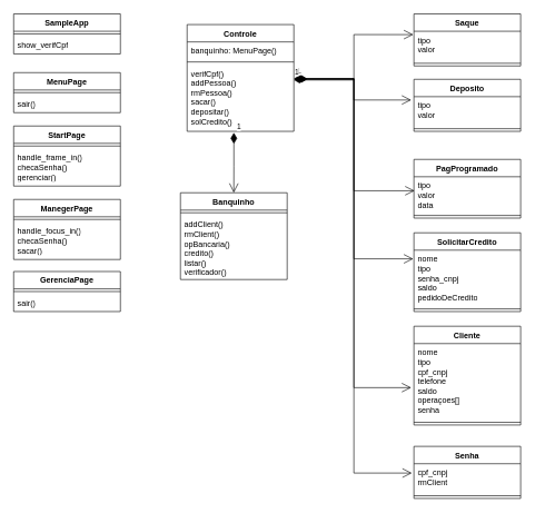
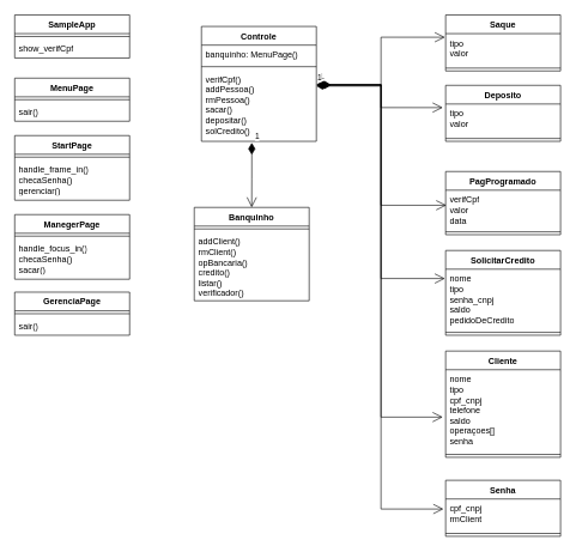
  <mxCell id="0" />
  <mxCell id="1" parent="0" />
  <mxCell id="2" value="Controle" style="swimlane;fontStyle=1;align=center;verticalAlign=top;childLayout=stackLayout;horizontal=1;startSize=26;horizontalStack=0;resizeParent=1;resizeParentMax=0;resizeLast=0;collapsible=1;marginBottom=0;whiteSpace=wrap;html=1;" parent="1" vertex="1"><mxGeometry x="280" y="36" width="160" height="160" as="geometry" /></mxCell>
  <mxCell id="3" value="banquinho: MenuPage()" style="text;strokeColor=none;fillColor=none;align=left;verticalAlign=top;spacingLeft=4;spacingRight=4;overflow=hidden;rotatable=0;points=[[0,0.5],[1,0.5]];portConstraint=eastwest;whiteSpace=wrap;html=1;" parent="2" vertex="1"><mxGeometry y="26" width="160" height="26" as="geometry" /></mxCell>
  <mxCell id="4" value="" style="line;strokeWidth=1;fillColor=none;align=left;verticalAlign=middle;spacingTop=-1;spacingLeft=3;spacingRight=3;rotatable=0;labelPosition=right;points=[];portConstraint=eastwest;strokeColor=inherit;" parent="2" vertex="1"><mxGeometry y="52" width="160" height="8" as="geometry" /></mxCell>
  <mxCell id="5" value="&lt;div&gt;verifCpf()&lt;/div&gt;&lt;div&gt;addPessoa()&lt;/div&gt;&lt;div&gt;rmPessoa()&lt;/div&gt;&lt;div&gt;sacar()&lt;/div&gt;&lt;div&gt;depositar()&lt;/div&gt;&lt;div&gt;solCredito()&lt;br&gt;&lt;/div&gt;&lt;div&gt;&lt;br&gt;&lt;/div&gt;" style="text;strokeColor=none;fillColor=none;align=left;verticalAlign=top;spacingLeft=4;spacingRight=4;overflow=hidden;rotatable=0;points=[[0,0.5],[1,0.5]];portConstraint=eastwest;whiteSpace=wrap;html=1;" parent="2" vertex="1"><mxGeometry y="60" width="160" height="100" as="geometry" /></mxCell>
  <mxCell id="6" value="Banquinho" style="swimlane;fontStyle=1;align=center;verticalAlign=top;childLayout=stackLayout;horizontal=1;startSize=26;horizontalStack=0;resizeParent=1;resizeParentMax=0;resizeLast=0;collapsible=1;marginBottom=0;whiteSpace=wrap;html=1;" parent="1" vertex="1"><mxGeometry x="270" y="288" width="160" height="130" as="geometry" /></mxCell>
  <mxCell id="7" value="" style="line;strokeWidth=1;fillColor=none;align=left;verticalAlign=middle;spacingTop=-1;spacingLeft=3;spacingRight=3;rotatable=0;labelPosition=right;points=[];portConstraint=eastwest;strokeColor=inherit;" parent="6" vertex="1"><mxGeometry y="26" width="160" height="8" as="geometry" /></mxCell>
  <mxCell id="8" value="&lt;div&gt;addClient()&lt;/div&gt;&lt;div&gt;rmClient()&lt;/div&gt;&lt;div&gt;opBancaria()&lt;/div&gt;&lt;div&gt;credito()&lt;/div&gt;&lt;div&gt;listar()&lt;/div&gt;&lt;div&gt;verificador()&lt;br&gt;&lt;/div&gt;" style="text;strokeColor=none;fillColor=none;align=left;verticalAlign=top;spacingLeft=4;spacingRight=4;overflow=hidden;rotatable=0;points=[[0,0.5],[1,0.5]];portConstraint=eastwest;whiteSpace=wrap;html=1;" parent="6" vertex="1"><mxGeometry y="34" width="160" height="96" as="geometry" /></mxCell>
  <mxCell id="9" value="1" style="endArrow=open;html=1;endSize=12;startArrow=diamondThin;startSize=14;startFill=1;edgeStyle=orthogonalEdgeStyle;align=left;verticalAlign=bottom;rounded=0;exitX=0.438;exitY=1.02;exitDx=0;exitDy=0;exitPerimeter=0;entryX=0.5;entryY=0;entryDx=0;entryDy=0;" parent="1" source="5" target="6" edge="1"><mxGeometry x="-1" y="3" relative="1" as="geometry"><mxPoint x="300" y="228" as="sourcePoint" /><mxPoint x="460" y="228" as="targetPoint" /><Array as="points"><mxPoint x="350" y="248" /><mxPoint x="350" y="248" /></Array></mxGeometry></mxCell>
  <mxCell id="10" value="Saque" style="swimlane;fontStyle=1;align=center;verticalAlign=top;childLayout=stackLayout;horizontal=1;startSize=26;horizontalStack=0;resizeParent=1;resizeParentMax=0;resizeLast=0;collapsible=1;marginBottom=0;whiteSpace=wrap;html=1;" parent="1" vertex="1"><mxGeometry x="620" y="20" width="160" height="78" as="geometry" /></mxCell>
  <mxCell id="11" value="&lt;div&gt;tipo&lt;/div&gt;&lt;div&gt;valor&lt;/div&gt;" style="text;strokeColor=none;fillColor=none;align=left;verticalAlign=top;spacingLeft=4;spacingRight=4;overflow=hidden;rotatable=0;points=[[0,0.5],[1,0.5]];portConstraint=eastwest;whiteSpace=wrap;html=1;" parent="10" vertex="1"><mxGeometry y="26" width="160" height="44" as="geometry" /></mxCell>
  <mxCell id="12" value="" style="line;strokeWidth=1;fillColor=none;align=left;verticalAlign=middle;spacingTop=-1;spacingLeft=3;spacingRight=3;rotatable=0;labelPosition=right;points=[];portConstraint=eastwest;strokeColor=inherit;" parent="10" vertex="1"><mxGeometry y="70" width="160" height="8" as="geometry" /></mxCell>
  <mxCell id="13" value="Deposito" style="swimlane;fontStyle=1;align=center;verticalAlign=top;childLayout=stackLayout;horizontal=1;startSize=26;horizontalStack=0;resizeParent=1;resizeParentMax=0;resizeLast=0;collapsible=1;marginBottom=0;whiteSpace=wrap;html=1;" parent="1" vertex="1"><mxGeometry x="620" y="118" width="160" height="78" as="geometry" /></mxCell>
  <mxCell id="14" value="&lt;div&gt;tipo&lt;/div&gt;&lt;div&gt;valor&lt;br&gt;&lt;/div&gt;" style="text;strokeColor=none;fillColor=none;align=left;verticalAlign=top;spacingLeft=4;spacingRight=4;overflow=hidden;rotatable=0;points=[[0,0.5],[1,0.5]];portConstraint=eastwest;whiteSpace=wrap;html=1;" parent="13" vertex="1"><mxGeometry y="26" width="160" height="44" as="geometry" /></mxCell>
  <mxCell id="15" value="" style="line;strokeWidth=1;fillColor=none;align=left;verticalAlign=middle;spacingTop=-1;spacingLeft=3;spacingRight=3;rotatable=0;labelPosition=right;points=[];portConstraint=eastwest;strokeColor=inherit;" parent="13" vertex="1"><mxGeometry y="70" width="160" height="8" as="geometry" /></mxCell>
  <mxCell id="16" value="PagProgramado" style="swimlane;fontStyle=1;align=center;verticalAlign=top;childLayout=stackLayout;horizontal=1;startSize=26;horizontalStack=0;resizeParent=1;resizeParentMax=0;resizeLast=0;collapsible=1;marginBottom=0;whiteSpace=wrap;html=1;" parent="1" vertex="1"><mxGeometry x="620" y="238" width="160" height="88" as="geometry" /></mxCell>
- <mxCell id="17" value="&lt;div&gt;tipo&lt;/div&gt;&lt;div&gt;valor&lt;/div&gt;&lt;div&gt;data&lt;br&gt;&lt;/div&gt;" style="text;strokeColor=none;fillColor=none;align=left;verticalAlign=top;spacingLeft=4;spacingRight=4;overflow=hidden;rotatable=0;points=[[0,0.5],[1,0.5]];portConstraint=eastwest;whiteSpace=wrap;html=1;" parent="16" vertex="1"><mxGeometry y="26" width="160" height="54" as="geometry" /></mxCell>
+ <mxCell id="17" value="&lt;div&gt;verifCpf&lt;/div&gt;&lt;div&gt;valor&lt;/div&gt;&lt;div&gt;data&lt;br&gt;&lt;/div&gt;" style="text;strokeColor=none;fillColor=none;align=left;verticalAlign=top;spacingLeft=4;spacingRight=4;overflow=hidden;rotatable=0;points=[[0,0.5],[1,0.5]];portConstraint=eastwest;whiteSpace=wrap;html=1;" parent="16" vertex="1"><mxGeometry y="26" width="160" height="54" as="geometry" /></mxCell>
  <mxCell id="18" value="" style="line;strokeWidth=1;fillColor=none;align=left;verticalAlign=middle;spacingTop=-1;spacingLeft=3;spacingRight=3;rotatable=0;labelPosition=right;points=[];portConstraint=eastwest;strokeColor=inherit;" parent="16" vertex="1"><mxGeometry y="80" width="160" height="8" as="geometry" /></mxCell>
  <mxCell id="19" value="SolicitarCredito" style="swimlane;fontStyle=1;align=center;verticalAlign=top;childLayout=stackLayout;horizontal=1;startSize=26;horizontalStack=0;resizeParent=1;resizeParentMax=0;resizeLast=0;collapsible=1;marginBottom=0;whiteSpace=wrap;html=1;" parent="1" vertex="1"><mxGeometry x="620" y="348" width="160" height="118" as="geometry" /></mxCell>
  <mxCell id="20" value="&lt;div&gt;nome&lt;/div&gt;&lt;div&gt;tipo&lt;/div&gt;&lt;div&gt;senha_cnpj&lt;/div&gt;&lt;div&gt;saldo&lt;/div&gt;&lt;div&gt;pedidoDeCredito&lt;br&gt;&lt;/div&gt;" style="text;strokeColor=none;fillColor=none;align=left;verticalAlign=top;spacingLeft=4;spacingRight=4;overflow=hidden;rotatable=0;points=[[0,0.5],[1,0.5]];portConstraint=eastwest;whiteSpace=wrap;html=1;" parent="19" vertex="1"><mxGeometry y="26" width="160" height="84" as="geometry" /></mxCell>
  <mxCell id="21" value="" style="line;strokeWidth=1;fillColor=none;align=left;verticalAlign=middle;spacingTop=-1;spacingLeft=3;spacingRight=3;rotatable=0;labelPosition=right;points=[];portConstraint=eastwest;strokeColor=inherit;" parent="19" vertex="1"><mxGeometry y="110" width="160" height="8" as="geometry" /></mxCell>
  <mxCell id="22" value="Cliente" style="swimlane;fontStyle=1;align=center;verticalAlign=top;childLayout=stackLayout;horizontal=1;startSize=26;horizontalStack=0;resizeParent=1;resizeParentMax=0;resizeLast=0;collapsible=1;marginBottom=0;whiteSpace=wrap;html=1;" parent="1" vertex="1"><mxGeometry x="620" y="488" width="160" height="148" as="geometry" /></mxCell>
  <mxCell id="23" value="&lt;div&gt;nome&lt;/div&gt;&lt;div&gt;tipo&lt;/div&gt;&lt;div&gt;cpf_cnpj&lt;/div&gt;&lt;div&gt;telefone&lt;/div&gt;&lt;div&gt;saldo&lt;/div&gt;&lt;div&gt;operaçoes[]&lt;/div&gt;&lt;div&gt;senha&lt;br&gt;&lt;/div&gt;" style="text;strokeColor=none;fillColor=none;align=left;verticalAlign=top;spacingLeft=4;spacingRight=4;overflow=hidden;rotatable=0;points=[[0,0.5],[1,0.5]];portConstraint=eastwest;whiteSpace=wrap;html=1;" parent="22" vertex="1"><mxGeometry y="26" width="160" height="114" as="geometry" /></mxCell>
  <mxCell id="24" value="" style="line;strokeWidth=1;fillColor=none;align=left;verticalAlign=middle;spacingTop=-1;spacingLeft=3;spacingRight=3;rotatable=0;labelPosition=right;points=[];portConstraint=eastwest;strokeColor=inherit;" parent="22" vertex="1"><mxGeometry y="140" width="160" height="8" as="geometry" /></mxCell>
  <mxCell id="25" value="Senha" style="swimlane;fontStyle=1;align=center;verticalAlign=top;childLayout=stackLayout;horizontal=1;startSize=26;horizontalStack=0;resizeParent=1;resizeParentMax=0;resizeLast=0;collapsible=1;marginBottom=0;whiteSpace=wrap;html=1;" parent="1" vertex="1"><mxGeometry x="620" y="668" width="160" height="78" as="geometry" /></mxCell>
  <mxCell id="26" value="&lt;div&gt;cpf_cnpj&lt;/div&gt;&lt;div&gt;rmClient&lt;br&gt;&lt;/div&gt;" style="text;strokeColor=none;fillColor=none;align=left;verticalAlign=top;spacingLeft=4;spacingRight=4;overflow=hidden;rotatable=0;points=[[0,0.5],[1,0.5]];portConstraint=eastwest;whiteSpace=wrap;html=1;" parent="25" vertex="1"><mxGeometry y="26" width="160" height="44" as="geometry" /></mxCell>
  <mxCell id="27" value="" style="line;strokeWidth=1;fillColor=none;align=left;verticalAlign=middle;spacingTop=-1;spacingLeft=3;spacingRight=3;rotatable=0;labelPosition=right;points=[];portConstraint=eastwest;strokeColor=inherit;" parent="25" vertex="1"><mxGeometry y="70" width="160" height="8" as="geometry" /></mxCell>
  <mxCell id="28" value="1" style="endArrow=open;html=1;endSize=12;startArrow=diamondThin;startSize=14;startFill=1;edgeStyle=orthogonalEdgeStyle;align=left;verticalAlign=bottom;rounded=0;exitX=1.006;exitY=0.22;exitDx=0;exitDy=0;entryX=-0.025;entryY=0.114;entryDx=0;entryDy=0;entryPerimeter=0;exitPerimeter=0;" parent="1" source="5" target="14" edge="1"><mxGeometry x="-1" y="3" relative="1" as="geometry"><mxPoint x="250" y="688" as="sourcePoint" /><mxPoint x="440" y="508" as="targetPoint" /></mxGeometry></mxCell>
  <mxCell id="29" value="1" style="endArrow=open;html=1;endSize=12;startArrow=diamondThin;startSize=14;startFill=1;edgeStyle=orthogonalEdgeStyle;align=left;verticalAlign=bottom;rounded=0;exitX=1.019;exitY=0.22;exitDx=0;exitDy=0;entryX=0.006;entryY=0.389;entryDx=0;entryDy=0;entryPerimeter=0;exitPerimeter=0;" parent="1" source="5" target="17" edge="1"><mxGeometry x="-1" y="3" relative="1" as="geometry"><mxPoint x="240" y="658" as="sourcePoint" /><mxPoint x="400" y="658" as="targetPoint" /></mxGeometry></mxCell>
  <mxCell id="30" value="1" style="endArrow=open;html=1;endSize=12;startArrow=diamondThin;startSize=14;startFill=1;edgeStyle=orthogonalEdgeStyle;align=left;verticalAlign=bottom;rounded=0;entryX=-0.019;entryY=0.318;entryDx=0;entryDy=0;entryPerimeter=0;exitX=1;exitY=0.21;exitDx=0;exitDy=0;exitPerimeter=0;" parent="1" source="5" target="26" edge="1"><mxGeometry x="-1" y="3" relative="1" as="geometry"><mxPoint x="470" y="248" as="sourcePoint" /><mxPoint x="385" y="538" as="targetPoint" /></mxGeometry></mxCell>
  <mxCell id="31" value="1" style="endArrow=open;html=1;endSize=12;startArrow=diamondThin;startSize=14;startFill=1;edgeStyle=orthogonalEdgeStyle;align=left;verticalAlign=bottom;rounded=0;exitX=1.019;exitY=0.21;exitDx=0;exitDy=0;entryX=-0.025;entryY=0.579;entryDx=0;entryDy=0;entryPerimeter=0;exitPerimeter=0;" parent="1" source="5" target="23" edge="1"><mxGeometry x="-1" y="3" relative="1" as="geometry"><mxPoint x="250" y="638" as="sourcePoint" /><mxPoint x="410" y="638" as="targetPoint" /></mxGeometry></mxCell>
  <mxCell id="32" value="1" style="endArrow=open;html=1;endSize=12;startArrow=diamondThin;startSize=14;startFill=1;edgeStyle=orthogonalEdgeStyle;align=left;verticalAlign=bottom;rounded=0;entryX=-0.006;entryY=0.155;entryDx=0;entryDy=0;entryPerimeter=0;exitX=1.013;exitY=0.21;exitDx=0;exitDy=0;exitPerimeter=0;" parent="1" source="5" target="20" edge="1"><mxGeometry x="-1" y="3" relative="1" as="geometry"><mxPoint x="370" y="428" as="sourcePoint" /><mxPoint x="530" y="428" as="targetPoint" /></mxGeometry></mxCell>
  <mxCell id="33" value="1" style="endArrow=open;html=1;endSize=12;startArrow=diamondThin;startSize=14;startFill=1;edgeStyle=orthogonalEdgeStyle;align=left;verticalAlign=bottom;rounded=0;exitX=1;exitY=0.23;exitDx=0;exitDy=0;entryX=-0.006;entryY=0.114;entryDx=0;entryDy=0;entryPerimeter=0;exitPerimeter=0;" parent="1" source="5" target="11" edge="1"><mxGeometry x="-1" y="3" relative="1" as="geometry"><mxPoint x="270" y="658" as="sourcePoint" /><mxPoint x="420" y="308" as="targetPoint" /></mxGeometry></mxCell>
  <mxCell id="34" value="ManegerPage" style="swimlane;fontStyle=1;align=center;verticalAlign=top;childLayout=stackLayout;horizontal=1;startSize=26;horizontalStack=0;resizeParent=1;resizeParentMax=0;resizeLast=0;collapsible=1;marginBottom=0;whiteSpace=wrap;html=1;" parent="1" vertex="1"><mxGeometry x="20" y="298" width="160" height="90" as="geometry" /></mxCell>
  <mxCell id="35" value="" style="line;strokeWidth=1;fillColor=none;align=left;verticalAlign=middle;spacingTop=-1;spacingLeft=3;spacingRight=3;rotatable=0;labelPosition=right;points=[];portConstraint=eastwest;strokeColor=inherit;" parent="34" vertex="1"><mxGeometry y="26" width="160" height="8" as="geometry" /></mxCell>
  <mxCell id="36" value="&lt;div&gt;handle_focus_in()&lt;/div&gt;&lt;div&gt;checaSenha()&lt;/div&gt;&lt;div&gt;sacar()&lt;br&gt;&lt;/div&gt;" style="text;strokeColor=none;fillColor=none;align=left;verticalAlign=top;spacingLeft=4;spacingRight=4;overflow=hidden;rotatable=0;points=[[0,0.5],[1,0.5]];portConstraint=eastwest;whiteSpace=wrap;html=1;" parent="34" vertex="1"><mxGeometry y="34" width="160" height="56" as="geometry" /></mxCell>
  <mxCell id="37" value="GerenciaPage" style="swimlane;fontStyle=1;align=center;verticalAlign=top;childLayout=stackLayout;horizontal=1;startSize=26;horizontalStack=0;resizeParent=1;resizeParentMax=0;resizeLast=0;collapsible=1;marginBottom=0;whiteSpace=wrap;html=1;" parent="1" vertex="1"><mxGeometry x="20" y="406" width="160" height="60" as="geometry" /></mxCell>
  <mxCell id="38" value="" style="line;strokeWidth=1;fillColor=none;align=left;verticalAlign=middle;spacingTop=-1;spacingLeft=3;spacingRight=3;rotatable=0;labelPosition=right;points=[];portConstraint=eastwest;strokeColor=inherit;" parent="37" vertex="1"><mxGeometry y="26" width="160" height="8" as="geometry" /></mxCell>
  <mxCell id="39" value="sair()" style="text;strokeColor=none;fillColor=none;align=left;verticalAlign=top;spacingLeft=4;spacingRight=4;overflow=hidden;rotatable=0;points=[[0,0.5],[1,0.5]];portConstraint=eastwest;whiteSpace=wrap;html=1;" parent="37" vertex="1"><mxGeometry y="34" width="160" height="26" as="geometry" /></mxCell>
  <mxCell id="40" value="SampleApp" style="swimlane;fontStyle=1;align=center;verticalAlign=top;childLayout=stackLayout;horizontal=1;startSize=26;horizontalStack=0;resizeParent=1;resizeParentMax=0;resizeLast=0;collapsible=1;marginBottom=0;whiteSpace=wrap;html=1;" parent="1" vertex="1"><mxGeometry x="20" y="20" width="160" height="60" as="geometry" /></mxCell>
  <mxCell id="41" value="" style="line;strokeWidth=1;fillColor=none;align=left;verticalAlign=middle;spacingTop=-1;spacingLeft=3;spacingRight=3;rotatable=0;labelPosition=right;points=[];portConstraint=eastwest;strokeColor=inherit;" parent="40" vertex="1"><mxGeometry y="26" width="160" height="8" as="geometry" /></mxCell>
  <mxCell id="42" value="show_verifCpf" style="text;strokeColor=none;fillColor=none;align=left;verticalAlign=top;spacingLeft=4;spacingRight=4;overflow=hidden;rotatable=0;points=[[0,0.5],[1,0.5]];portConstraint=eastwest;whiteSpace=wrap;html=1;" parent="40" vertex="1"><mxGeometry y="34" width="160" height="26" as="geometry" /></mxCell>
  <mxCell id="43" value="StartPage" style="swimlane;fontStyle=1;align=center;verticalAlign=top;childLayout=stackLayout;horizontal=1;startSize=26;horizontalStack=0;resizeParent=1;resizeParentMax=0;resizeLast=0;collapsible=1;marginBottom=0;whiteSpace=wrap;html=1;" parent="1" vertex="1"><mxGeometry x="20" y="188" width="160" height="90" as="geometry" /></mxCell>
  <mxCell id="44" value="" style="line;strokeWidth=1;fillColor=none;align=left;verticalAlign=middle;spacingTop=-1;spacingLeft=3;spacingRight=3;rotatable=0;labelPosition=right;points=[];portConstraint=eastwest;strokeColor=inherit;" parent="43" vertex="1"><mxGeometry y="26" width="160" height="8" as="geometry" /></mxCell>
  <mxCell id="45" value="&lt;div&gt;handle_frame_in()&lt;/div&gt;&lt;div&gt;checaSenha()&lt;/div&gt;&lt;div&gt;gerenciar()&lt;br&gt;&lt;/div&gt;" style="text;strokeColor=none;fillColor=none;align=left;verticalAlign=top;spacingLeft=4;spacingRight=4;overflow=hidden;rotatable=0;points=[[0,0.5],[1,0.5]];portConstraint=eastwest;whiteSpace=wrap;html=1;" parent="43" vertex="1"><mxGeometry y="34" width="160" height="56" as="geometry" /></mxCell>
  <mxCell id="46" value="MenuPage" style="swimlane;fontStyle=1;align=center;verticalAlign=top;childLayout=stackLayout;horizontal=1;startSize=26;horizontalStack=0;resizeParent=1;resizeParentMax=0;resizeLast=0;collapsible=1;marginBottom=0;whiteSpace=wrap;html=1;" parent="1" vertex="1"><mxGeometry x="20" y="108" width="160" height="60" as="geometry" /></mxCell>
  <mxCell id="47" value="" style="line;strokeWidth=1;fillColor=none;align=left;verticalAlign=middle;spacingTop=-1;spacingLeft=3;spacingRight=3;rotatable=0;labelPosition=right;points=[];portConstraint=eastwest;strokeColor=inherit;" parent="46" vertex="1"><mxGeometry y="26" width="160" height="8" as="geometry" /></mxCell>
  <mxCell id="48" value="sair()" style="text;strokeColor=none;fillColor=none;align=left;verticalAlign=top;spacingLeft=4;spacingRight=4;overflow=hidden;rotatable=0;points=[[0,0.5],[1,0.5]];portConstraint=eastwest;whiteSpace=wrap;html=1;" parent="46" vertex="1"><mxGeometry y="34" width="160" height="26" as="geometry" /></mxCell>
